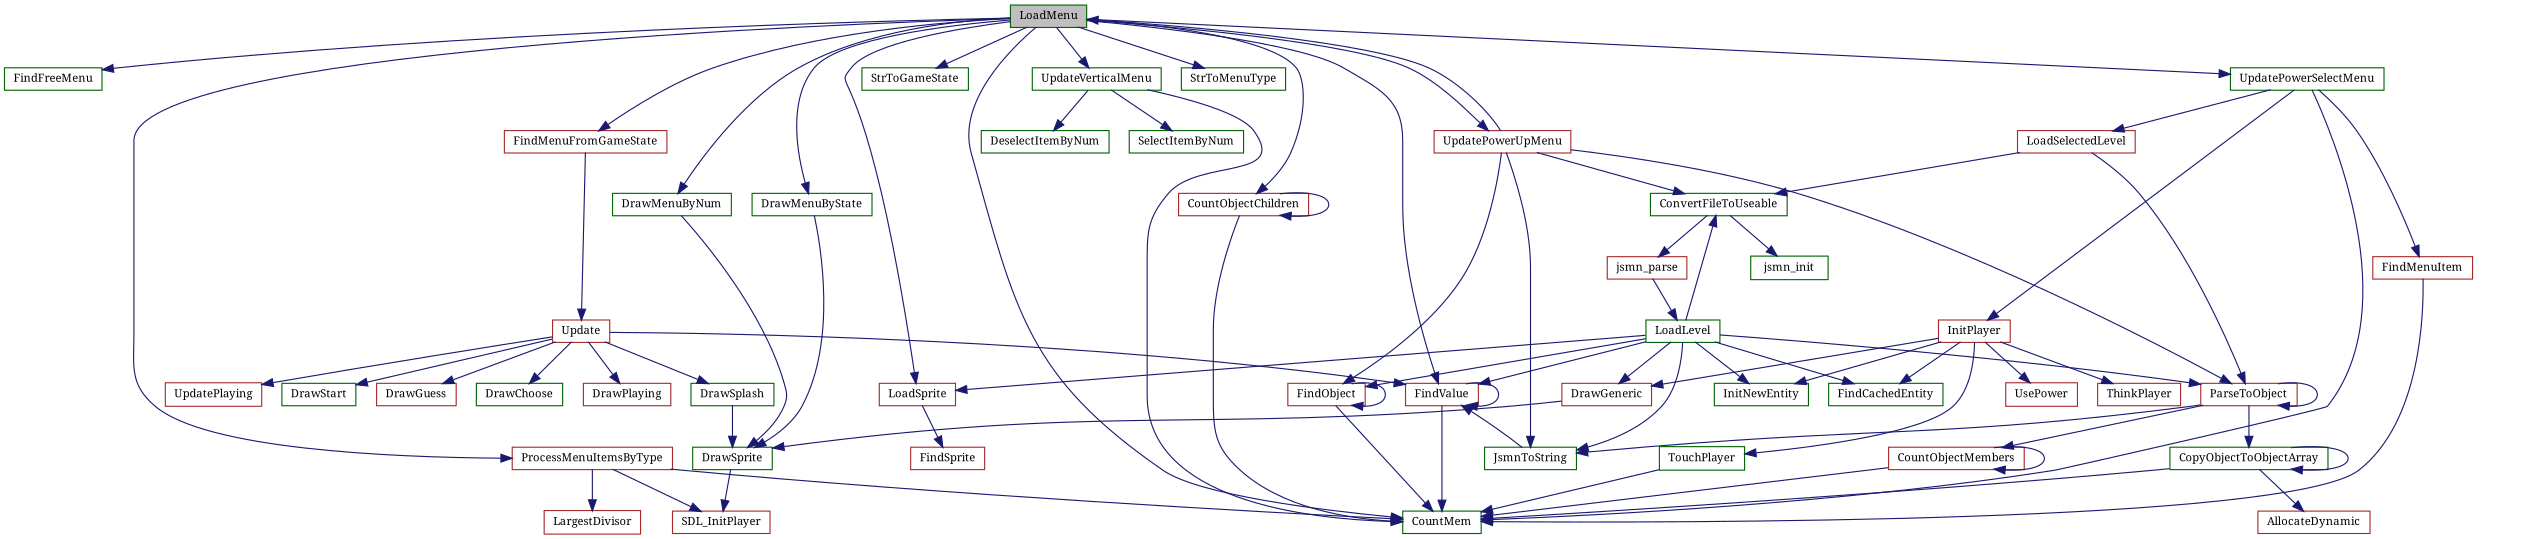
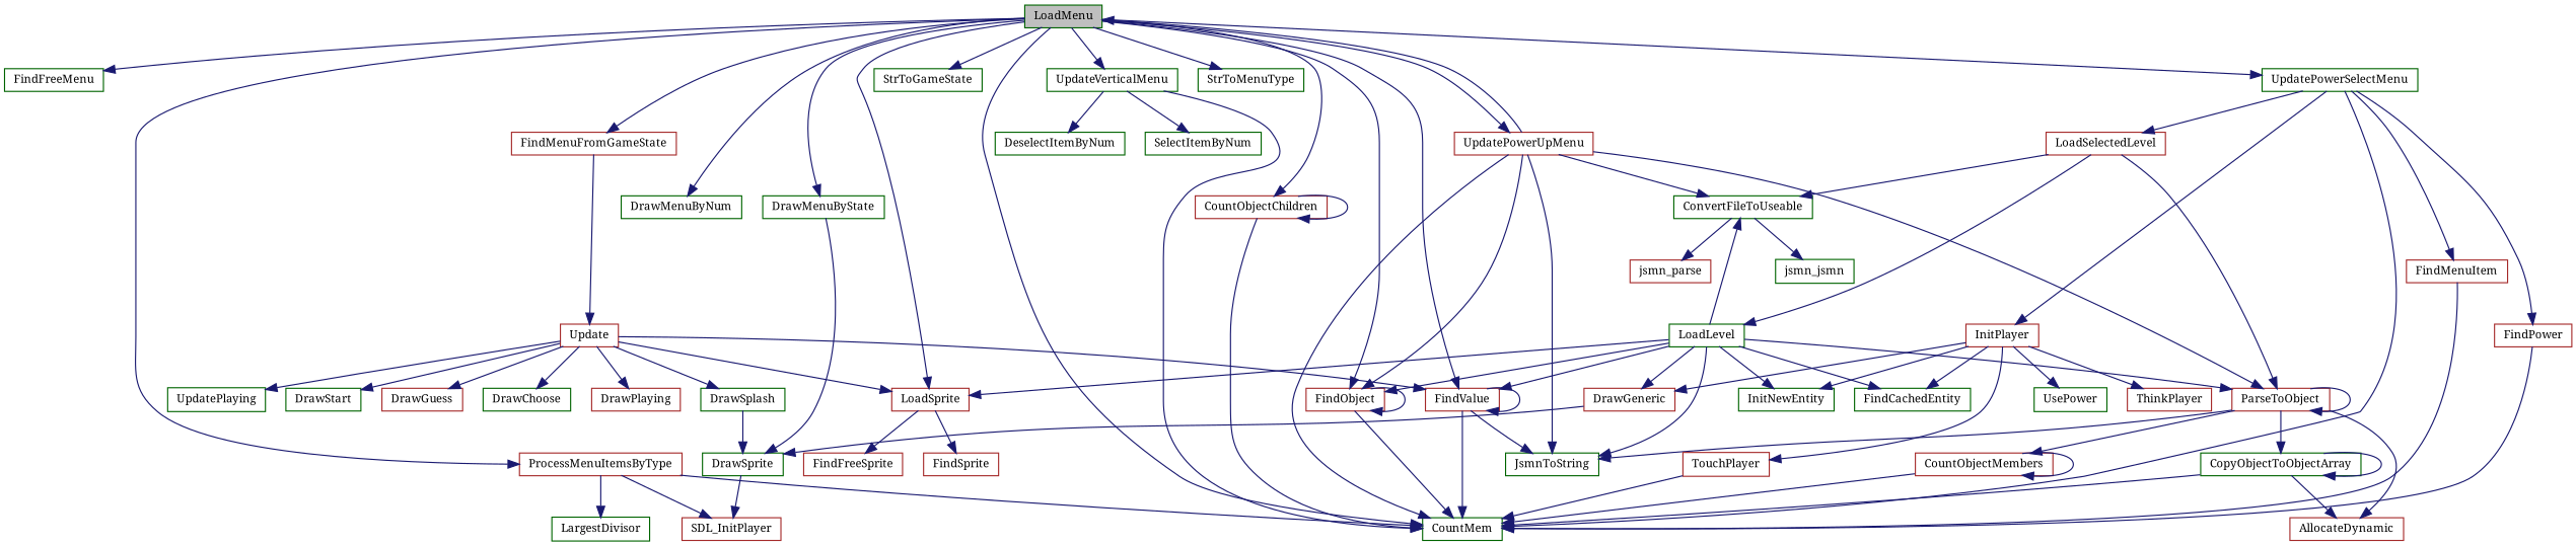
  digraph {
    fontname="Noto Serif"
    rankdir=TB
    node [color=darkgreen fillcolor=white fontname="Noto Serif" fontsize=10 shape=record style=filled]
    edge [color=midnightblue fontname="Noto Serif" fontsize=10 labelfontname=Helvetica labelfontsize=10 style=solid]
    n1 [fillcolor=grey75 fontcolor=black height=0.2 label=LoadMenu width=0.4]
    n2 [height=0.2 label=FindFreeMenu width=0.4]
    n3 [color=brown height=0.2 label=FindObject width=0.4]
    n4 [color=brown height=0.2 label=FindValue width=0.4]
    n5 [height=0.2 label=CountMem width=0.4]
    n6 [color=brown height=0.2 label=LoadSprite width=0.4]
    n7 [color=brown height=0.2 label=CountObjectChildren width=0.4]
    n8 [height=0.2 label=StrToGameState width=0.4]
    n9 [color=brown height=0.2 label=FindMenuFromGameState width=0.4]
    n10 [color=brown height=0.2 label=ProcessMenuItemsByType width=0.4]
    n11 [height=0.2 label=StrToMenuType width=0.4]
    n12 [height=0.2 label=UpdateVerticalMenu width=0.4]
    n13 [height=0.2 label=DrawMenuByNum width=0.4]
    n14 [color=brown height=0.2 label=UpdatePowerUpMenu width=0.4]
    n15 [height=0.2 label=DrawMenuByState width=0.4]
    n16 [height=0.2 label=UpdatePowerSelectMenu width=0.4]
    n17 [height=0.2 label=JsmnToString width=0.4]
    n18 [color=brown height=0.2 label=FindSprite width=0.4]
+   n19 [color=brown height=0.2 label=FindFreeSprite width=0.4]
    n20 [color=brown height=0.2 label=Update width=0.4]
    n21 [color=brown height=0.2 label=FindMenuItem width=0.4]
    n22 [color=brown height=0.2 label=SDL_InitPlayer width=0.4]
-   n23 [color=brown height=0.2 label=LargestDivisor width=0.4]
+   n23 [height=0.2 label=LargestDivisor width=0.4]
    n24 [height=0.2 label=DeselectItemByNum width=0.4]
    n25 [height=0.2 label=SelectItemByNum width=0.4]
    n26 [height=0.2 label=DrawSprite width=0.4]
    n27 [height=0.2 label=ConvertFileToUseable width=0.4]
    n28 [color=brown height=0.2 label=ParseToObject width=0.4]
+   n29 [color=brown height=0.2 label=FindPower width=0.4]
    n30 [color=brown height=0.2 label=LoadSelectedLevel width=0.4]
    n31 [color=brown height=0.2 label=InitPlayer width=0.4]
-   n32 [color=brown height=0.2 label=UpdatePlaying width=0.4]
+   n32 [height=0.2 label=UpdatePlaying width=0.4]
    n33 [height=0.2 label=DrawSplash width=0.4]
    n34 [height=0.2 label=DrawStart width=0.4]
    n35 [color=brown height=0.2 label=DrawGuess width=0.4]
    n36 [height=0.2 label=DrawChoose width=0.4]
    n37 [color=brown height=0.2 label=DrawPlaying width=0.4]
-   n38 [height=0.2 label=jsmn_init width=0.4]
+   n38 [height=0.2 label=jsmn_jsmn width=0.4]
    n39 [color=brown height=0.2 label=jsmn_parse width=0.4]
    n40 [height=0.2 label=CopyObjectToObjectArray width=0.4]
    n41 [color=brown height=0.2 label=AllocateDynamic width=0.4]
    n42 [color=brown height=0.2 label=CountObjectMembers width=0.4]
    n43 [height=0.2 label=LoadLevel width=0.4]
    n44 [height=0.2 label=FindCachedEntity width=0.4]
    n45 [height=0.2 label=InitNewEntity width=0.4]
    n46 [color=brown height=0.2 label=DrawGeneric width=0.4]
    n47 [color=brown height=0.2 label=ThinkPlayer width=0.4]
-   n48 [height=0.2 label=TouchPlayer width=0.4]
-   n49 [color=brown height=0.2 label=UsePower width=0.4]
+   n48 [color=brown height=0.2 label=TouchPlayer width=0.4]
+   n49 [height=0.2 label=UsePower width=0.4]
    n1 -> n2
+   n1 -> n3
    n1 -> n4
    n1 -> n5
    n1 -> n6
    n1 -> n7
    n1 -> n8
    n1 -> n9
    n1 -> n10
    n1 -> n11
    n1 -> n12
    n1 -> n13
    n1 -> n14
    n1 -> n15
    n1 -> n16
    n3 -> n3
    n3 -> n5
    n4 -> n4
    n4 -> n5
-   n17 -> n4
+   n4 -> n17
    n6 -> n18
+   n6 -> n19
    n7 -> n5
    n7 -> n7
    n9 -> n20
    n10 -> n5
    n10 -> n22
    n10 -> n23
    n12 -> n5
    n12 -> n24
    n12 -> n25
-   n13 -> n26
    n14 -> n1
    n14 -> n3
+   n14 -> n5
    n14 -> n17
    n14 -> n27
    n14 -> n28
    n15 -> n26
    n16 -> n5
    n16 -> n21
+   n16 -> n29
    n16 -> n30
    n16 -> n31
    n20 -> n4
+   n20 -> n6
    n20 -> n32
    n20 -> n33
    n20 -> n34
    n20 -> n35
    n20 -> n36
    n20 -> n37
    n21 -> n5
    n26 -> n22
    n27 -> n38
    n27 -> n39
    n28 -> n17
    n28 -> n28
    n28 -> n40
+   n28 -> n41
    n28 -> n42
+   n29 -> n5
    n30 -> n27
    n30 -> n28
-   n39 -> n43
+   n30 -> n43
    n31 -> n44
    n31 -> n45
    n31 -> n46
    n31 -> n47
    n31 -> n48
    n31 -> n49
    n33 -> n26
    n40 -> n5
    n40 -> n40
    n40 -> n41
    n42 -> n5
    n42 -> n42
    n43 -> n3
    n43 -> n4
    n43 -> n6
    n43 -> n17
    n43 -> n27
    n43 -> n28
    n43 -> n44
    n43 -> n45
    n43 -> n46
    n46 -> n26
    n48 -> n5
  }
